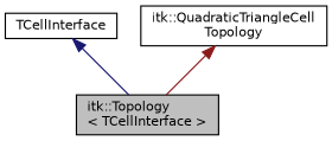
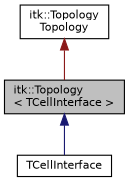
  digraph {
    node [color=black fillcolor=white fontname=Helvetica fontsize=10 shape=record style=filled]
    edge [dir=back fontname=Helvetica fontsize=10 labelfontname=Helvetica labelfontsize=10 style=solid]
    n1 [fillcolor=grey75 fontcolor=black height=0.2 label="itk::Topology\l\< TCellInterface \>" width=0.4]
    n2 [height=0.2 label=TCellInterface width=0.4]
-   n3 [height=0.2 label="itk::QuadraticTriangleCell\lTopology" width=0.4]
-   n2 -> n1 [color=midnightblue]
+   n3 [height=0.2 label="itk::Topology\lTopology" width=0.4]
+   n1 -> n2 [color=midnightblue]
    n3 -> n1 [color=firebrick4]
  }
